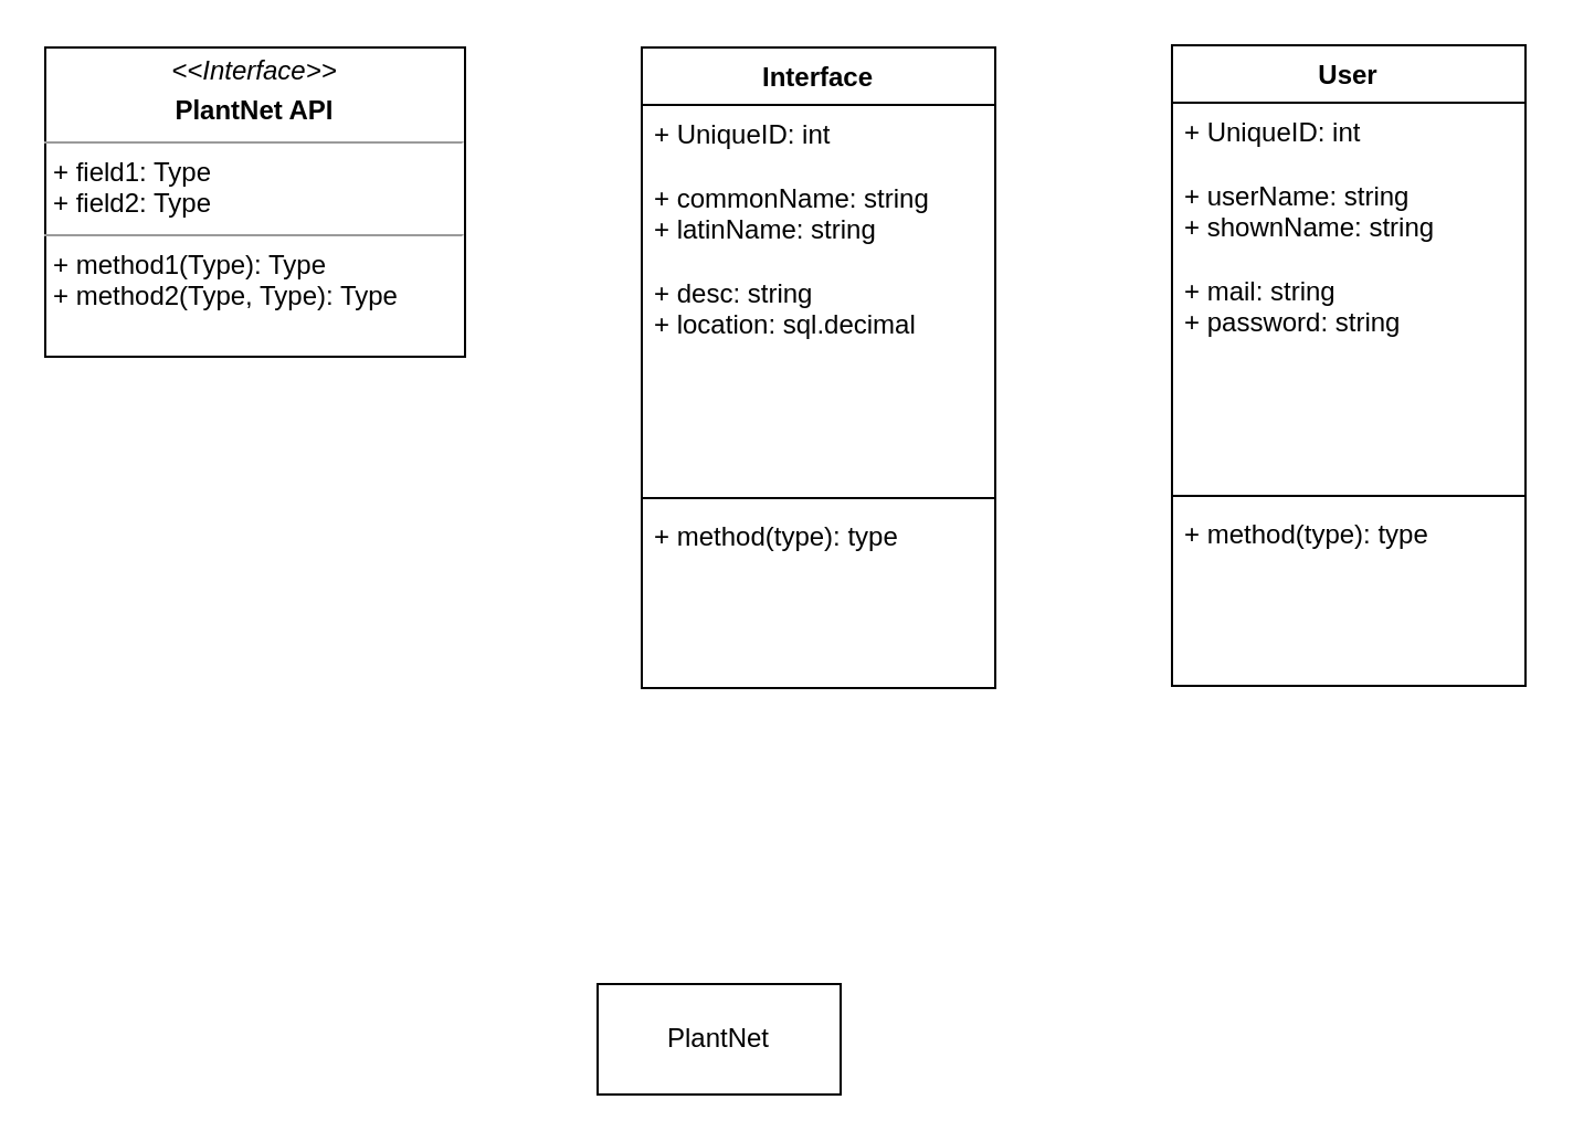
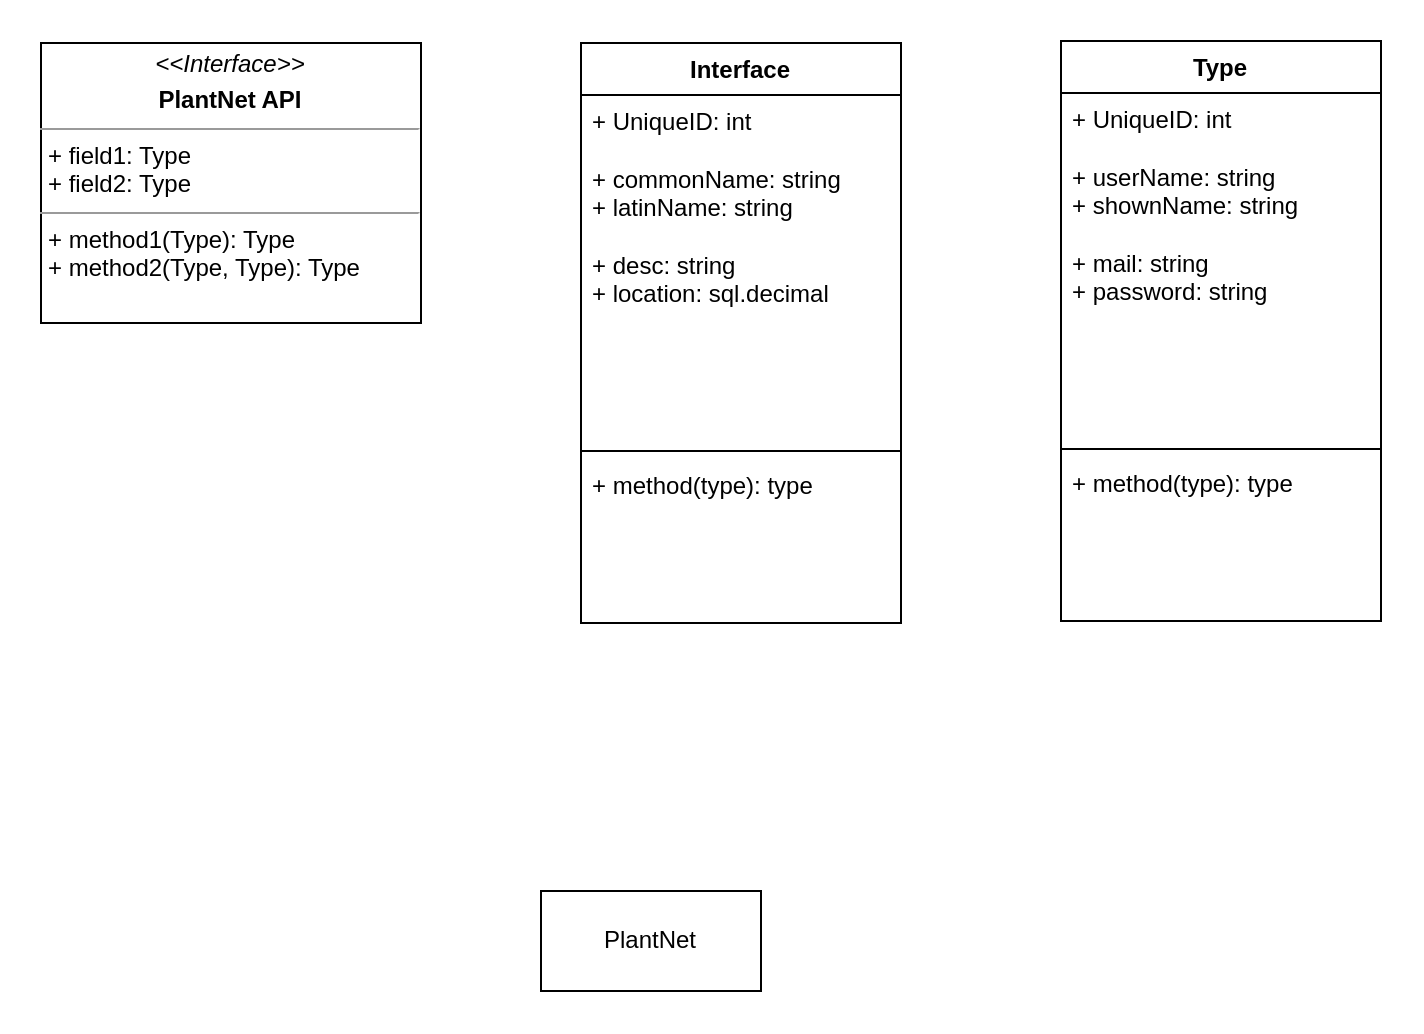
  <mxCell id="0" />
  <mxCell id="1" parent="0" />
  <mxCell id="2" value="&lt;p style=&quot;margin:0px;margin-top:4px;text-align:center;&quot;&gt;&lt;i&gt;&amp;lt;&amp;lt;Interface&amp;gt;&amp;gt;&lt;/i&gt;&lt;/p&gt;&lt;p style=&quot;margin:0px;margin-top:4px;text-align:center;&quot;&gt;&lt;b&gt;PlantNet API&lt;/b&gt;&lt;br&gt;&lt;/p&gt;&lt;hr size=&quot;1&quot;&gt;&lt;p style=&quot;margin:0px;margin-left:4px;&quot;&gt;+ field1: Type&lt;br&gt;+ field2: Type&lt;/p&gt;&lt;hr size=&quot;1&quot;&gt;&lt;p style=&quot;margin:0px;margin-left:4px;&quot;&gt;+ method1(Type): Type&lt;br&gt;+ method2(Type, Type): Type&lt;/p&gt;" style="verticalAlign=top;align=left;overflow=fill;fontSize=12;fontFamily=Helvetica;html=1;rounded=0;shadow=0;comic=0;labelBackgroundColor=none;strokeWidth=1" parent="1" vertex="1"><mxGeometry x="20" y="21" width="190" height="140" as="geometry" /></mxCell>
  <mxCell id="3" value="Interface" style="swimlane;fontStyle=1;align=center;verticalAlign=top;childLayout=stackLayout;horizontal=1;startSize=26;horizontalStack=0;resizeParent=1;resizeParentMax=0;resizeLast=0;collapsible=1;marginBottom=0;whiteSpace=wrap;html=1;" vertex="1" parent="1"><mxGeometry x="290" y="21" width="160" height="290" as="geometry" /></mxCell>
  <mxCell id="4" value="&lt;div&gt;+ UniqueID: int&lt;/div&gt;&lt;div&gt;&lt;br&gt;&lt;/div&gt;&lt;div&gt;+ commonName: string&lt;/div&gt;&lt;div&gt;+ latinName: string&lt;/div&gt;&lt;div&gt;&lt;br&gt;&lt;/div&gt;&lt;div&gt;+ desc: string&lt;/div&gt;&lt;div&gt;+ location: sql.decimal&lt;br&gt;&lt;/div&gt;" style="text;strokeColor=none;fillColor=none;align=left;verticalAlign=top;spacingLeft=4;spacingRight=4;overflow=hidden;rotatable=0;points=[[0,0.5],[1,0.5]];portConstraint=eastwest;whiteSpace=wrap;html=1;" vertex="1" parent="3"><mxGeometry y="26" width="160" height="174" as="geometry" /></mxCell>
  <mxCell id="5" value="" style="line;strokeWidth=1;fillColor=none;align=left;verticalAlign=middle;spacingTop=-1;spacingLeft=3;spacingRight=3;rotatable=0;labelPosition=right;points=[];portConstraint=eastwest;strokeColor=inherit;" vertex="1" parent="3"><mxGeometry y="200" width="160" height="8" as="geometry" /></mxCell>
  <mxCell id="6" value="+ method(type): type" style="text;strokeColor=none;fillColor=none;align=left;verticalAlign=top;spacingLeft=4;spacingRight=4;overflow=hidden;rotatable=0;points=[[0,0.5],[1,0.5]];portConstraint=eastwest;whiteSpace=wrap;html=1;" vertex="1" parent="3"><mxGeometry y="208" width="160" height="82" as="geometry" /></mxCell>
- <mxCell id="7" value="User" style="swimlane;fontStyle=1;align=center;verticalAlign=top;childLayout=stackLayout;horizontal=1;startSize=26;horizontalStack=0;resizeParent=1;resizeParentMax=0;resizeLast=0;collapsible=1;marginBottom=0;whiteSpace=wrap;html=1;" vertex="1" parent="1"><mxGeometry x="530" y="20" width="160" height="290" as="geometry" /></mxCell>
+ <mxCell id="7" value="Type" style="swimlane;fontStyle=1;align=center;verticalAlign=top;childLayout=stackLayout;horizontal=1;startSize=26;horizontalStack=0;resizeParent=1;resizeParentMax=0;resizeLast=0;collapsible=1;marginBottom=0;whiteSpace=wrap;html=1;" vertex="1" parent="1"><mxGeometry x="530" y="20" width="160" height="290" as="geometry" /></mxCell>
  <mxCell id="8" value="&lt;div&gt;+ UniqueID: int&lt;/div&gt;&lt;div&gt;&lt;br&gt;&lt;/div&gt;&lt;div&gt;+ userName: string&lt;/div&gt;&lt;div&gt;+ shownName: string&lt;/div&gt;&lt;div&gt;&lt;br&gt;&lt;/div&gt;&lt;div&gt;+ mail: string&lt;/div&gt;&lt;div&gt;+ password: string&lt;br&gt;&lt;/div&gt;" style="text;strokeColor=none;fillColor=none;align=left;verticalAlign=top;spacingLeft=4;spacingRight=4;overflow=hidden;rotatable=0;points=[[0,0.5],[1,0.5]];portConstraint=eastwest;whiteSpace=wrap;html=1;" vertex="1" parent="7"><mxGeometry y="26" width="160" height="174" as="geometry" /></mxCell>
  <mxCell id="9" value="" style="line;strokeWidth=1;fillColor=none;align=left;verticalAlign=middle;spacingTop=-1;spacingLeft=3;spacingRight=3;rotatable=0;labelPosition=right;points=[];portConstraint=eastwest;strokeColor=inherit;" vertex="1" parent="7"><mxGeometry y="200" width="160" height="8" as="geometry" /></mxCell>
  <mxCell id="10" value="+ method(type): type" style="text;strokeColor=none;fillColor=none;align=left;verticalAlign=top;spacingLeft=4;spacingRight=4;overflow=hidden;rotatable=0;points=[[0,0.5],[1,0.5]];portConstraint=eastwest;whiteSpace=wrap;html=1;" vertex="1" parent="7"><mxGeometry y="208" width="160" height="82" as="geometry" /></mxCell>
  <mxCell id="11" value="PlantNet" style="html=1;whiteSpace=wrap;" vertex="1" parent="1"><mxGeometry x="270" y="445" width="110" height="50" as="geometry" /></mxCell>
